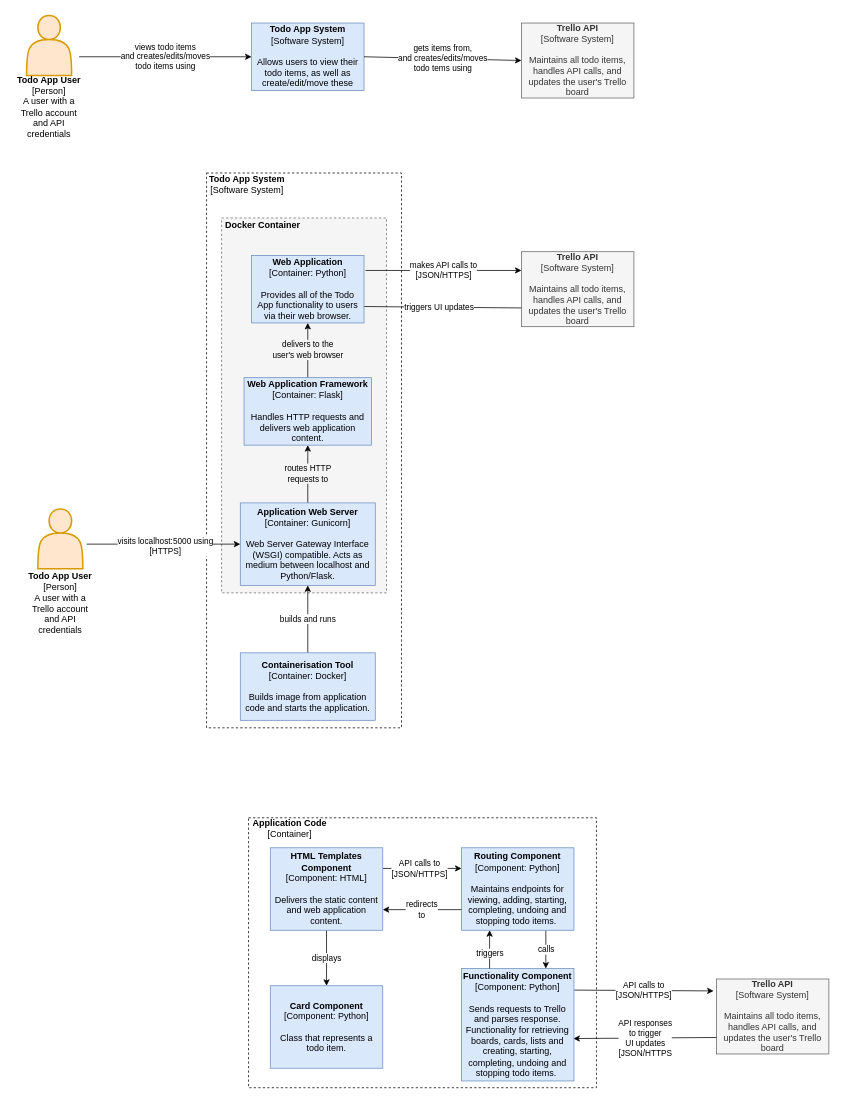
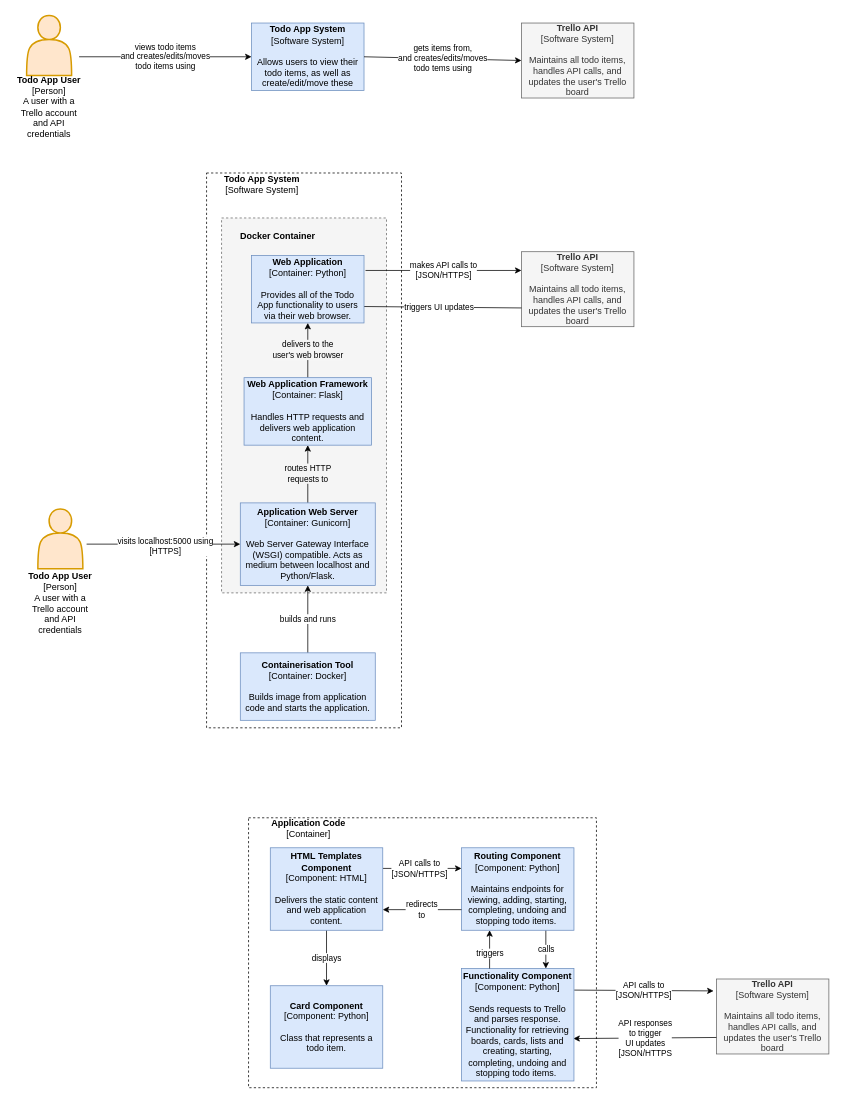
  <mxCell id="0" />
  <mxCell id="1" parent="0" />
  <mxCell id="2" value="" style="rounded=0;whiteSpace=wrap;html=1;dashed=1;strokeWidth=1;fillColor=none;" parent="1" vertex="1"><mxGeometry x="331" y="1090" width="464" height="360" as="geometry" /></mxCell>
  <mxCell id="3" value="" style="rounded=0;whiteSpace=wrap;html=1;strokeWidth=1;fillColor=none;dashed=1;" parent="1" vertex="1"><mxGeometry x="275" y="230" width="260" height="740" as="geometry" /></mxCell>
  <mxCell id="4" value="" style="rounded=0;whiteSpace=wrap;html=1;strokeWidth=1;fillColor=#f5f5f5;dashed=1;strokeColor=#666666;fontColor=#333333;" parent="1" vertex="1"><mxGeometry x="295" y="290" width="220" height="500" as="geometry" /></mxCell>
  <mxCell id="5" value="" style="shape=actor;whiteSpace=wrap;html=1;fillColor=#ffe6cc;strokeColor=#d79b00;strokeWidth=2;" parent="1" vertex="1"><mxGeometry x="35" y="20" width="60" height="80" as="geometry" /></mxCell>
  <mxCell id="6" value="Todo App User &lt;span style=&quot;font-weight: normal&quot;&gt;[Person]&lt;br&gt;A user with a Trello account and API credentials&lt;br&gt;&lt;/span&gt;" style="text;html=1;strokeColor=none;fillColor=none;align=center;verticalAlign=middle;whiteSpace=wrap;rounded=0;fontStyle=1" parent="1" vertex="1"><mxGeometry x="20" y="132" width="90" height="20" as="geometry" /></mxCell>
  <mxCell id="7" value="views todo items&lt;br&gt;and creates/edits/moves&lt;br&gt;todo items using" style="endArrow=classic;html=1;entryX=0;entryY=0.5;entryDx=0;entryDy=0;" parent="1" target="8" edge="1"><mxGeometry width="50" height="50" relative="1" as="geometry"><mxPoint x="105" y="75" as="sourcePoint" /><mxPoint x="405" y="60" as="targetPoint" /></mxGeometry></mxCell>
  <mxCell id="8" value="&lt;b&gt;Todo App System&lt;br&gt;&lt;/b&gt;[Software System]&lt;br&gt;&lt;br&gt;Allows users to view their todo items, as well as create/edit/move these" style="rounded=0;whiteSpace=wrap;html=1;fillColor=#dae8fc;strokeColor=#6c8ebf;" parent="1" vertex="1"><mxGeometry x="335" y="30" width="150" height="90" as="geometry" /></mxCell>
  <mxCell id="9" value="gets items from,&lt;br&gt;and creates/edits/moves&lt;br&gt;todo tems using" style="endArrow=classic;html=1;exitX=1;exitY=0.5;exitDx=0;exitDy=0;entryX=0;entryY=0.5;entryDx=0;entryDy=0;" parent="1" source="8" target="15" edge="1"><mxGeometry width="50" height="50" relative="1" as="geometry"><mxPoint x="595" y="50" as="sourcePoint" /><mxPoint x="695" y="75" as="targetPoint" /></mxGeometry></mxCell>
  <mxCell id="10" value="" style="shape=actor;whiteSpace=wrap;html=1;fillColor=#ffe6cc;strokeColor=#d79b00;strokeWidth=2;" parent="1" vertex="1"><mxGeometry x="50" y="678" width="60" height="80" as="geometry" /></mxCell>
  <mxCell id="11" value="Todo App User &lt;span style=&quot;font-weight: normal&quot;&gt;[Person]&lt;br&gt;A user with a Trello account and API credentials&lt;br&gt;&lt;/span&gt;" style="text;html=1;strokeColor=none;fillColor=none;align=center;verticalAlign=middle;whiteSpace=wrap;rounded=0;fontStyle=1" parent="1" vertex="1"><mxGeometry x="35" y="794" width="90" height="20" as="geometry" /></mxCell>
  <mxCell id="12" value="&lt;b&gt;Trello API&lt;/b&gt;&lt;br&gt;[Software System]&lt;br&gt;&lt;br&gt;Maintains all todo items, handles API calls, and updates the user's Trello board" style="rounded=0;whiteSpace=wrap;html=1;fillColor=#f5f5f5;strokeColor=#666666;fontColor=#333333;" parent="1" vertex="1"><mxGeometry x="695" y="335" width="150" height="100" as="geometry" /></mxCell>
  <mxCell id="13" value="makes API calls to&lt;br&gt;[JSON/HTTPS]" style="endArrow=classic;html=1;entryX=0;entryY=0.25;entryDx=0;entryDy=0;" parent="1" target="12" edge="1"><mxGeometry width="50" height="50" relative="1" as="geometry"><mxPoint x="487" y="360" as="sourcePoint" /><mxPoint x="645" y="310" as="targetPoint" /></mxGeometry></mxCell>
  <mxCell id="14" value="triggers UI updates" style="endArrow=classic;html=1;exitX=0;exitY=0.75;exitDx=0;exitDy=0;" parent="1" source="12" edge="1"><mxGeometry width="50" height="50" relative="1" as="geometry"><mxPoint x="695" y="385" as="sourcePoint" /><mxPoint x="475" y="408" as="targetPoint" /></mxGeometry></mxCell>
  <mxCell id="15" value="&lt;b&gt;Trello API&lt;/b&gt;&lt;br&gt;[Software System]&lt;br&gt;&lt;br&gt;Maintains all todo items, handles API calls, and updates the user's Trello board" style="rounded=0;whiteSpace=wrap;html=1;fillColor=#f5f5f5;strokeColor=#666666;fontColor=#333333;" parent="1" vertex="1"><mxGeometry x="695" y="30" width="150" height="100" as="geometry" /></mxCell>
  <mxCell id="16" value="&lt;b&gt;Web Application&lt;br&gt;&lt;/b&gt;[Container: Python]&lt;br&gt;&lt;br&gt;Provides all of the Todo App functionality to users via their web browser." style="rounded=0;whiteSpace=wrap;html=1;fillColor=#dae8fc;strokeColor=#6c8ebf;" parent="1" vertex="1"><mxGeometry x="335" y="340" width="150" height="90" as="geometry" /></mxCell>
  <mxCell id="17" value="" style="endArrow=classic;html=1;entryX=0;entryY=0.5;entryDx=0;entryDy=0;" parent="1" target="29" edge="1"><mxGeometry width="50" height="50" relative="1" as="geometry"><mxPoint x="115" y="725" as="sourcePoint" /><mxPoint x="285" y="700" as="targetPoint" /><Array as="points" /></mxGeometry></mxCell>
  <mxCell id="18" value="visits localhost:5000 using&lt;br&gt;[HTTPS]" style="edgeLabel;html=1;align=center;verticalAlign=middle;resizable=0;points=[];" parent="17" vertex="1" connectable="0"><mxGeometry x="0.082" y="-3" relative="1" as="geometry"><mxPoint x="-7" y="-1" as="offset" /></mxGeometry></mxCell>
- <mxCell id="19" value="&lt;b&gt;Todo App System&lt;/b&gt;&lt;br&gt;[Software System]" style="text;html=1;strokeColor=none;fillColor=none;align=center;verticalAlign=middle;whiteSpace=wrap;rounded=0;dashed=1;" parent="1" vertex="1"><mxGeometry x="274" y="235" width="110" height="20" as="geometry" /></mxCell>
+ <mxCell id="19" value="&lt;b&gt;Todo App System&lt;/b&gt;&lt;br&gt;[Software System]" style="text;html=1;strokeColor=none;fillColor=none;align=center;verticalAlign=middle;whiteSpace=wrap;rounded=0;dashed=1;" parent="1" vertex="1"><mxGeometry x="294" y="235" width="110" height="20" as="geometry" /></mxCell>
  <mxCell id="20" value="&lt;b&gt;Trello API&lt;/b&gt;&lt;br&gt;[Software System]&lt;br&gt;&lt;br&gt;Maintains all todo items, handles API calls, and updates the user's Trello board" style="rounded=0;whiteSpace=wrap;html=1;fillColor=#f5f5f5;strokeColor=#666666;fontColor=#333333;" parent="1" vertex="1"><mxGeometry x="955" y="1305" width="150" height="100" as="geometry" /></mxCell>
  <mxCell id="21" value="API calls to&lt;br&gt;[JSON/HTTPS]" style="endArrow=classic;html=1;entryX=-0.025;entryY=0.159;entryDx=0;entryDy=0;entryPerimeter=0;exitX=1.002;exitY=0.192;exitDx=0;exitDy=0;exitPerimeter=0;" parent="1" target="20" edge="1" source="39"><mxGeometry width="50" height="50" relative="1" as="geometry"><mxPoint x="815" y="1321" as="sourcePoint" /><mxPoint x="645" y="1060" as="targetPoint" /></mxGeometry></mxCell>
  <mxCell id="22" value="API responses&lt;br&gt;to trigger &lt;br&gt;UI updates&lt;br&gt;[JSON/HTTPS" style="endArrow=classic;html=1;entryX=0.995;entryY=0.623;entryDx=0;entryDy=0;entryPerimeter=0;" parent="1" edge="1" target="39"><mxGeometry width="50" height="50" relative="1" as="geometry"><mxPoint x="955" y="1383" as="sourcePoint" /><mxPoint x="795" y="1287" as="targetPoint" /></mxGeometry></mxCell>
- <mxCell id="23" value="&lt;b&gt;Application Code&lt;br&gt;&lt;/b&gt;[Container]" style="text;html=1;strokeColor=none;fillColor=none;align=center;verticalAlign=middle;whiteSpace=wrap;rounded=0;dashed=1;" parent="1" vertex="1"><mxGeometry x="331" y="1094" width="110" height="20" as="geometry" /></mxCell>
+ <mxCell id="23" value="&lt;b&gt;Application Code&lt;br&gt;&lt;/b&gt;[Container]" style="text;html=1;strokeColor=none;fillColor=none;align=center;verticalAlign=middle;whiteSpace=wrap;rounded=0;dashed=1;" parent="1" vertex="1"><mxGeometry x="356" y="1094" width="110" height="20" as="geometry" /></mxCell>
  <mxCell id="24" value="displays" style="edgeStyle=orthogonalEdgeStyle;rounded=0;orthogonalLoop=1;jettySize=auto;html=1;exitX=0.5;exitY=1;exitDx=0;exitDy=0;entryX=0.5;entryY=0;entryDx=0;entryDy=0;labelBackgroundColor=#FFFFFF;" parent="1" source="27" target="35" edge="1"><mxGeometry relative="1" as="geometry" /></mxCell>
  <mxCell id="25" value="&lt;span style=&quot;color: rgba(0 , 0 , 0 , 0) ; font-family: monospace ; font-size: 0px ; background-color: rgb(248 , 249 , 250)&quot;&gt;%3CmxGraphModel%3E%3Croot%3E%3CmxCell%20id%3D%220%22%2F%3E%3CmxCell%20id%3D%221%22%20parent%3D%220%22%2F%3E%3CmxCell%20id%3D%222%22%20value%3D%22API%20calls%20to%26lt%3Bbr%26gt%3B%5BJSON%2FHTTPS%5D%22%20style%3D%22edgeLabel%3Bhtml%3D1%3Balign%3Dcenter%3BverticalAlign%3Dmiddle%3Bresizable%3D0%3Bpoints%3D%5B%5D%3B%22%20vertex%3D%221%22%20connectable%3D%220%22%20parent%3D%221%22%3E%3CmxGeometry%20x%3D%22662.0%22%20y%3D%221379.706%22%20as%3D%22geometry%22%2F%3E%3C%2FmxCell%3E%3C%2Froot%3E%3C%2FmxGraphModel%3E&lt;/span&gt;&lt;span style=&quot;color: rgba(0 , 0 , 0 , 0) ; font-family: monospace ; font-size: 0px ; background-color: rgb(248 , 249 , 250)&quot;&gt;%3CmxGraphModel%3E%3Croot%3E%3CmxCell%20id%3D%220%22%2F%3E%3CmxCell%20id%3D%221%22%20parent%3D%220%22%2F%3E%3CmxCell%20id%3D%222%22%20value%3D%22API%20calls%20to%26lt%3Bbr%26gt%3B%5BJSON%2FHTTPS%5D%22%20style%3D%22edgeLabel%3Bhtml%3D1%3Balign%3Dcenter%3BverticalAlign%3Dmiddle%3Bresizable%3D0%3Bpoints%3D%5B%5D%3B%22%20vertex%3D%221%22%20connectable%3D%220%22%20parent%3D%221%22%3E%3CmxGeometry%20x%3D%22662.0%22%20y%3D%221379.706%22%20as%3D%22geometry%22%2F%3E%3C%2FmxCell%3E%3C%2Froot%3E%3C%2FmxGraphModel%3E&lt;/span&gt;&lt;span style=&quot;color: rgba(0 , 0 , 0 , 0) ; font-family: monospace ; font-size: 0px ; background-color: rgb(248 , 249 , 250)&quot;&gt;%3CmxGraphModel%3E%3Croot%3E%3CmxCell%20id%3D%220%22%2F%3E%3CmxCell%20id%3D%221%22%20parent%3D%220%22%2F%3E%3CmxCell%20id%3D%222%22%20value%3D%22API%20calls%20to%26lt%3Bbr%26gt%3B%5BJSON%2FHTTPS%5D%22%20style%3D%22edgeLabel%3Bhtml%3D1%3Balign%3Dcenter%3BverticalAlign%3Dmiddle%3Bresizable%3D0%3Bpoints%3D%5B%5D%3B%22%20vertex%3D%221%22%20connectable%3D%220%22%20parent%3D%221%22%3E%3CmxGeometry%20x%3D%22662.0%22%20y%3D%221379.706%22%20as%3D%22geometry%22%2F%3E%3C%2FmxCell%3E%3C%2Froot%3E%3C%2FmxGraphModel%3ssds&lt;/span&gt;" style="edgeStyle=orthogonalEdgeStyle;rounded=0;orthogonalLoop=1;jettySize=auto;html=1;exitX=1;exitY=0.25;exitDx=0;exitDy=0;entryX=0;entryY=0.25;entryDx=0;entryDy=0;labelBackgroundColor=#FFFFFF;" parent="1" source="27" target="37" edge="1"><mxGeometry relative="1" as="geometry" /></mxCell>
  <mxCell id="26" value="API calls to&lt;br&gt;[JSON/HTTPS]" style="edgeLabel;html=1;align=center;verticalAlign=middle;resizable=0;points=[];" vertex="1" connectable="0" parent="25"><mxGeometry x="0.009" y="-5" relative="1" as="geometry"><mxPoint x="-5" y="-5" as="offset" /></mxGeometry></mxCell>
  <mxCell id="27" value="&lt;b&gt;HTML Templates Component&lt;br&gt;&lt;/b&gt;[Component: HTML]&lt;br&gt;&lt;br&gt;Delivers the static content and web application content." style="rounded=0;whiteSpace=wrap;html=1;fillColor=#dae8fc;strokeColor=#6c8ebf;" parent="1" vertex="1"><mxGeometry x="360" y="1130" width="150" height="110" as="geometry" /></mxCell>
  <mxCell id="28" value="routes HTTP&lt;br&gt;requests to" style="edgeStyle=orthogonalEdgeStyle;rounded=0;orthogonalLoop=1;jettySize=auto;html=1;exitX=0.5;exitY=0;exitDx=0;exitDy=0;labelBackgroundColor=#F5F5F5;" parent="1" source="29" target="31" edge="1"><mxGeometry relative="1" as="geometry" /></mxCell>
  <mxCell id="29" value="&lt;b&gt;Application Web Server&lt;br&gt;&lt;/b&gt;[Container: Gunicorn]&lt;br&gt;&lt;br&gt;&lt;span style=&quot;font-family: monospace ; font-size: 0px&quot;&gt;%3CmxGraphModel%3E%3Croot%3E%3CmxCell%20id%3D%220%22%2F%3E%3CmxCell%20id%3D%221%22%20parent%3D%220%22%2F%3E%3CmxCell%20id%3D%222%22%20value%3D%22%26lt%3Bb%26gt%3BWeb%20Application%26lt%3Bbr%26gt%3B%26lt%3B%2Fb%26gt%3B%5BContainer%3A%20Gunicorn%2C%20Flask%2C%20and%20Docker%5D%26lt%3Bbr%26gt%3B%26lt%3Bbr%26gt%3BDelivers%20the%20static%20content%20and%20the%20single%20page%20application.%22%20style%3D%22rounded%3D0%3BwhiteSpace%3Dwrap%3Bhtml%3D1%3BfillColor%3D%23dae8fc%3BstrokeColor%3D%236c8ebf%3B%22%20vertex%3D%221%22%20parent%3D%221%22%3E%3CmxGeometry%20x%3D%22310%22%20y%3D%22860%22%20width%3D%22150%22%20height%3D%22110%22%20as%3D%22geometry%22%2F%3E%3C%2FmxCell%3E%3C%2Froot%3E%3C%2FmxGraphModel%3EWW&lt;/span&gt;Web Server Gateway Interface (WSGI) compatible. Acts as medium between localhost and Python/Flask." style="rounded=0;whiteSpace=wrap;html=1;fillColor=#dae8fc;strokeColor=#6c8ebf;" parent="1" vertex="1"><mxGeometry x="320" y="670" width="180" height="110" as="geometry" /></mxCell>
  <mxCell id="30" value="delivers to the&lt;br&gt;user's web browser" style="edgeStyle=orthogonalEdgeStyle;rounded=0;orthogonalLoop=1;jettySize=auto;html=1;entryX=0.5;entryY=1;entryDx=0;entryDy=0;labelBackgroundColor=#F5F5F5;" parent="1" source="31" target="16" edge="1"><mxGeometry relative="1" as="geometry" /></mxCell>
  <mxCell id="31" value="&lt;b&gt;Web Application Framework&lt;br&gt;&lt;/b&gt;[Container: Flask]&lt;br&gt;&lt;br&gt;&lt;span style=&quot;font-family: monospace ; font-size: 0px&quot;&gt;%3CmxGraphModel%3E%3Croot%3E%3CmxCell%20id%3D%220%22%2F%3E%3CmxCell%20id%3D%221%22%20parent%3D%220%22%2F%3E%3CmxCell%20id%3D%222%22%20value%3D%22%26lt%3Bb%26gt%3BWeb%20Application%26lt%3Bbr%26gt%3B%26lt%3B%2Fb%26gt%3B%5BContainer%3A%20Gunicorn%2C%20Flask%2C%20and%20Docker%5D%26lt%3Bbr%26gt%3B%26lt%3Bbr%26gt%3BDelivers%20the%20static%20content%20and%20the%20single%20page%20application.%22%20style%3D%22rounded%3D0%3BwhiteSpace%3Dwrap%3Bhtml%3D1%3BfillColor%3D%23dae8fc%3BstrokeColor%3D%236c8ebf%3B%22%20vertex%3D%221%22%20parent%3D%221%22%3E%3CmxGeometry%20x%3D%22310%22%20y%3D%22860%22%20width%3D%22150%22%20height%3D%22110%22%20as%3D%22geometry%22%2F%3E%3C%2FmxCell%3E%3C%2Froot%3E%3C%2FmxGraphModel%3EWW&lt;/span&gt;Handles HTTP requests and delivers web application content." style="rounded=0;whiteSpace=wrap;html=1;fillColor=#dae8fc;strokeColor=#6c8ebf;" parent="1" vertex="1"><mxGeometry x="325" y="503" width="170" height="90" as="geometry" /></mxCell>
- <mxCell id="32" value="&lt;b&gt;Docker Container&lt;/b&gt;" style="text;html=1;strokeColor=none;fillColor=none;align=center;verticalAlign=middle;whiteSpace=wrap;rounded=0;dashed=1;" parent="1" vertex="1"><mxGeometry x="295" y="290" width="110" height="20" as="geometry" /></mxCell>
+ <mxCell id="32" value="&lt;b&gt;Docker Container&lt;/b&gt;" style="text;html=1;strokeColor=none;fillColor=none;align=center;verticalAlign=middle;whiteSpace=wrap;rounded=0;dashed=1;" parent="1" vertex="1"><mxGeometry x="315" y="305" width="110" height="20" as="geometry" /></mxCell>
  <mxCell id="33" value="builds and runs" style="edgeStyle=orthogonalEdgeStyle;rounded=0;orthogonalLoop=1;jettySize=auto;html=1;labelBackgroundColor=#ffffff;" parent="1" source="34" target="29" edge="1"><mxGeometry relative="1" as="geometry" /></mxCell>
  <mxCell id="34" value="&lt;b&gt;Containerisation Tool&lt;br&gt;&lt;/b&gt;[Container: Docker]&lt;br&gt;&lt;br&gt;&lt;span style=&quot;font-family: monospace ; font-size: 0px&quot;&gt;%3CmxGraphModel%3E%3Croot%3E%3CmxCell%20id%3D%220%22%2F%3E%3CmxCell%20id%3D%221%22%20parent%3D%220%22%2F%3E%3CmxCell%20id%3D%222%22%20value%3D%22%26lt%3Bb%26gt%3BWeb%20Application%26lt%3Bbr%26gt%3B%26lt%3B%2Fb%26gt%3B%5BContainer%3A%20Gunicorn%2C%20Flask%2C%20and%20Docker%5D%26lt%3Bbr%26gt%3B%26lt%3Bbr%26gt%3BDelivers%20the%20static%20content%20and%20the%20single%20page%20application.%22%20style%3D%22rounded%3D0%3BwhiteSpace%3Dwrap%3Bhtml%3D1%3BfillColor%3D%23dae8fc%3BstrokeColor%3D%236c8ebf%3B%22%20vertex%3D%221%22%20parent%3D%221%22%3E%3CmxGeometry%20x%3D%22310%22%20y%3D%22860%22%20width%3D%22150%22%20height%3D%22110%22%20as%3D%22geometry%22%2F%3E%3C%2FmxCell%3E%3C%2Froot%3E%3C%2FmxGraphModel%3EWW&lt;/span&gt;Builds image from application code and starts the application." style="rounded=0;whiteSpace=wrap;html=1;fillColor=#dae8fc;strokeColor=#6c8ebf;" parent="1" vertex="1"><mxGeometry x="320" y="870" width="180" height="90" as="geometry" /></mxCell>
  <mxCell id="35" value="&lt;b&gt;Card Component&lt;br&gt;&lt;/b&gt;[Component: Python]&lt;br&gt;&lt;br&gt;Class that represents a todo item." style="rounded=0;whiteSpace=wrap;html=1;fillColor=#dae8fc;strokeColor=#6c8ebf;" parent="1" vertex="1"><mxGeometry x="360" y="1314" width="150" height="110" as="geometry" /></mxCell>
  <mxCell id="36" value="calls" style="edgeStyle=orthogonalEdgeStyle;rounded=0;orthogonalLoop=1;jettySize=auto;html=1;exitX=0.75;exitY=1;exitDx=0;exitDy=0;entryX=0.75;entryY=0;entryDx=0;entryDy=0;labelBackgroundColor=#FFFFFF;" parent="1" source="37" target="39" edge="1"><mxGeometry relative="1" as="geometry" /></mxCell>
  <mxCell id="37" value="&lt;b&gt;Routing Component&lt;br&gt;&lt;/b&gt;[Component: Python]&lt;br&gt;&lt;br&gt;Maintains endpoints for viewing, adding, starting, completing, undoing and stopping todo items.&amp;nbsp;" style="rounded=0;whiteSpace=wrap;html=1;fillColor=#dae8fc;strokeColor=#6c8ebf;" parent="1" vertex="1"><mxGeometry x="615" y="1130" width="150" height="110" as="geometry" /></mxCell>
  <mxCell id="38" value="redirects&lt;br&gt;to" style="endArrow=classic;html=1;labelBackgroundColor=#FFFFFF;exitX=0;exitY=0.75;exitDx=0;exitDy=0;entryX=1;entryY=0.75;entryDx=0;entryDy=0;" parent="1" source="37" target="27" edge="1"><mxGeometry width="50" height="50" relative="1" as="geometry"><mxPoint x="565" y="1210" as="sourcePoint" /><mxPoint x="535" y="1220" as="targetPoint" /></mxGeometry></mxCell>
  <mxCell id="39" value="&lt;b&gt;Functionality Component&lt;br&gt;&lt;/b&gt;[Component: Python]&lt;br&gt;&lt;br&gt;Sends requests to Trello and parses response. Functionality for retrieving boards, cards, lists and creating, starting, completing, undoing and stopping todo items.&amp;nbsp;" style="rounded=0;whiteSpace=wrap;html=1;fillColor=#dae8fc;strokeColor=#6c8ebf;" parent="1" vertex="1"><mxGeometry x="615" y="1291" width="150" height="150" as="geometry" /></mxCell>
  <mxCell id="40" value="" style="endArrow=classic;html=1;exitX=0.25;exitY=0;exitDx=0;exitDy=0;entryX=0.25;entryY=1;entryDx=0;entryDy=0;" edge="1" parent="1" source="39" target="37"><mxGeometry width="50" height="50" relative="1" as="geometry"><mxPoint x="655" y="1200" as="sourcePoint" /><mxPoint x="705" y="1150" as="targetPoint" /></mxGeometry></mxCell>
  <mxCell id="41" value="triggers" style="edgeLabel;html=1;align=center;verticalAlign=middle;resizable=0;points=[];" vertex="1" connectable="0" parent="40"><mxGeometry x="-0.144" relative="1" as="geometry"><mxPoint y="1" as="offset" /></mxGeometry></mxCell>
